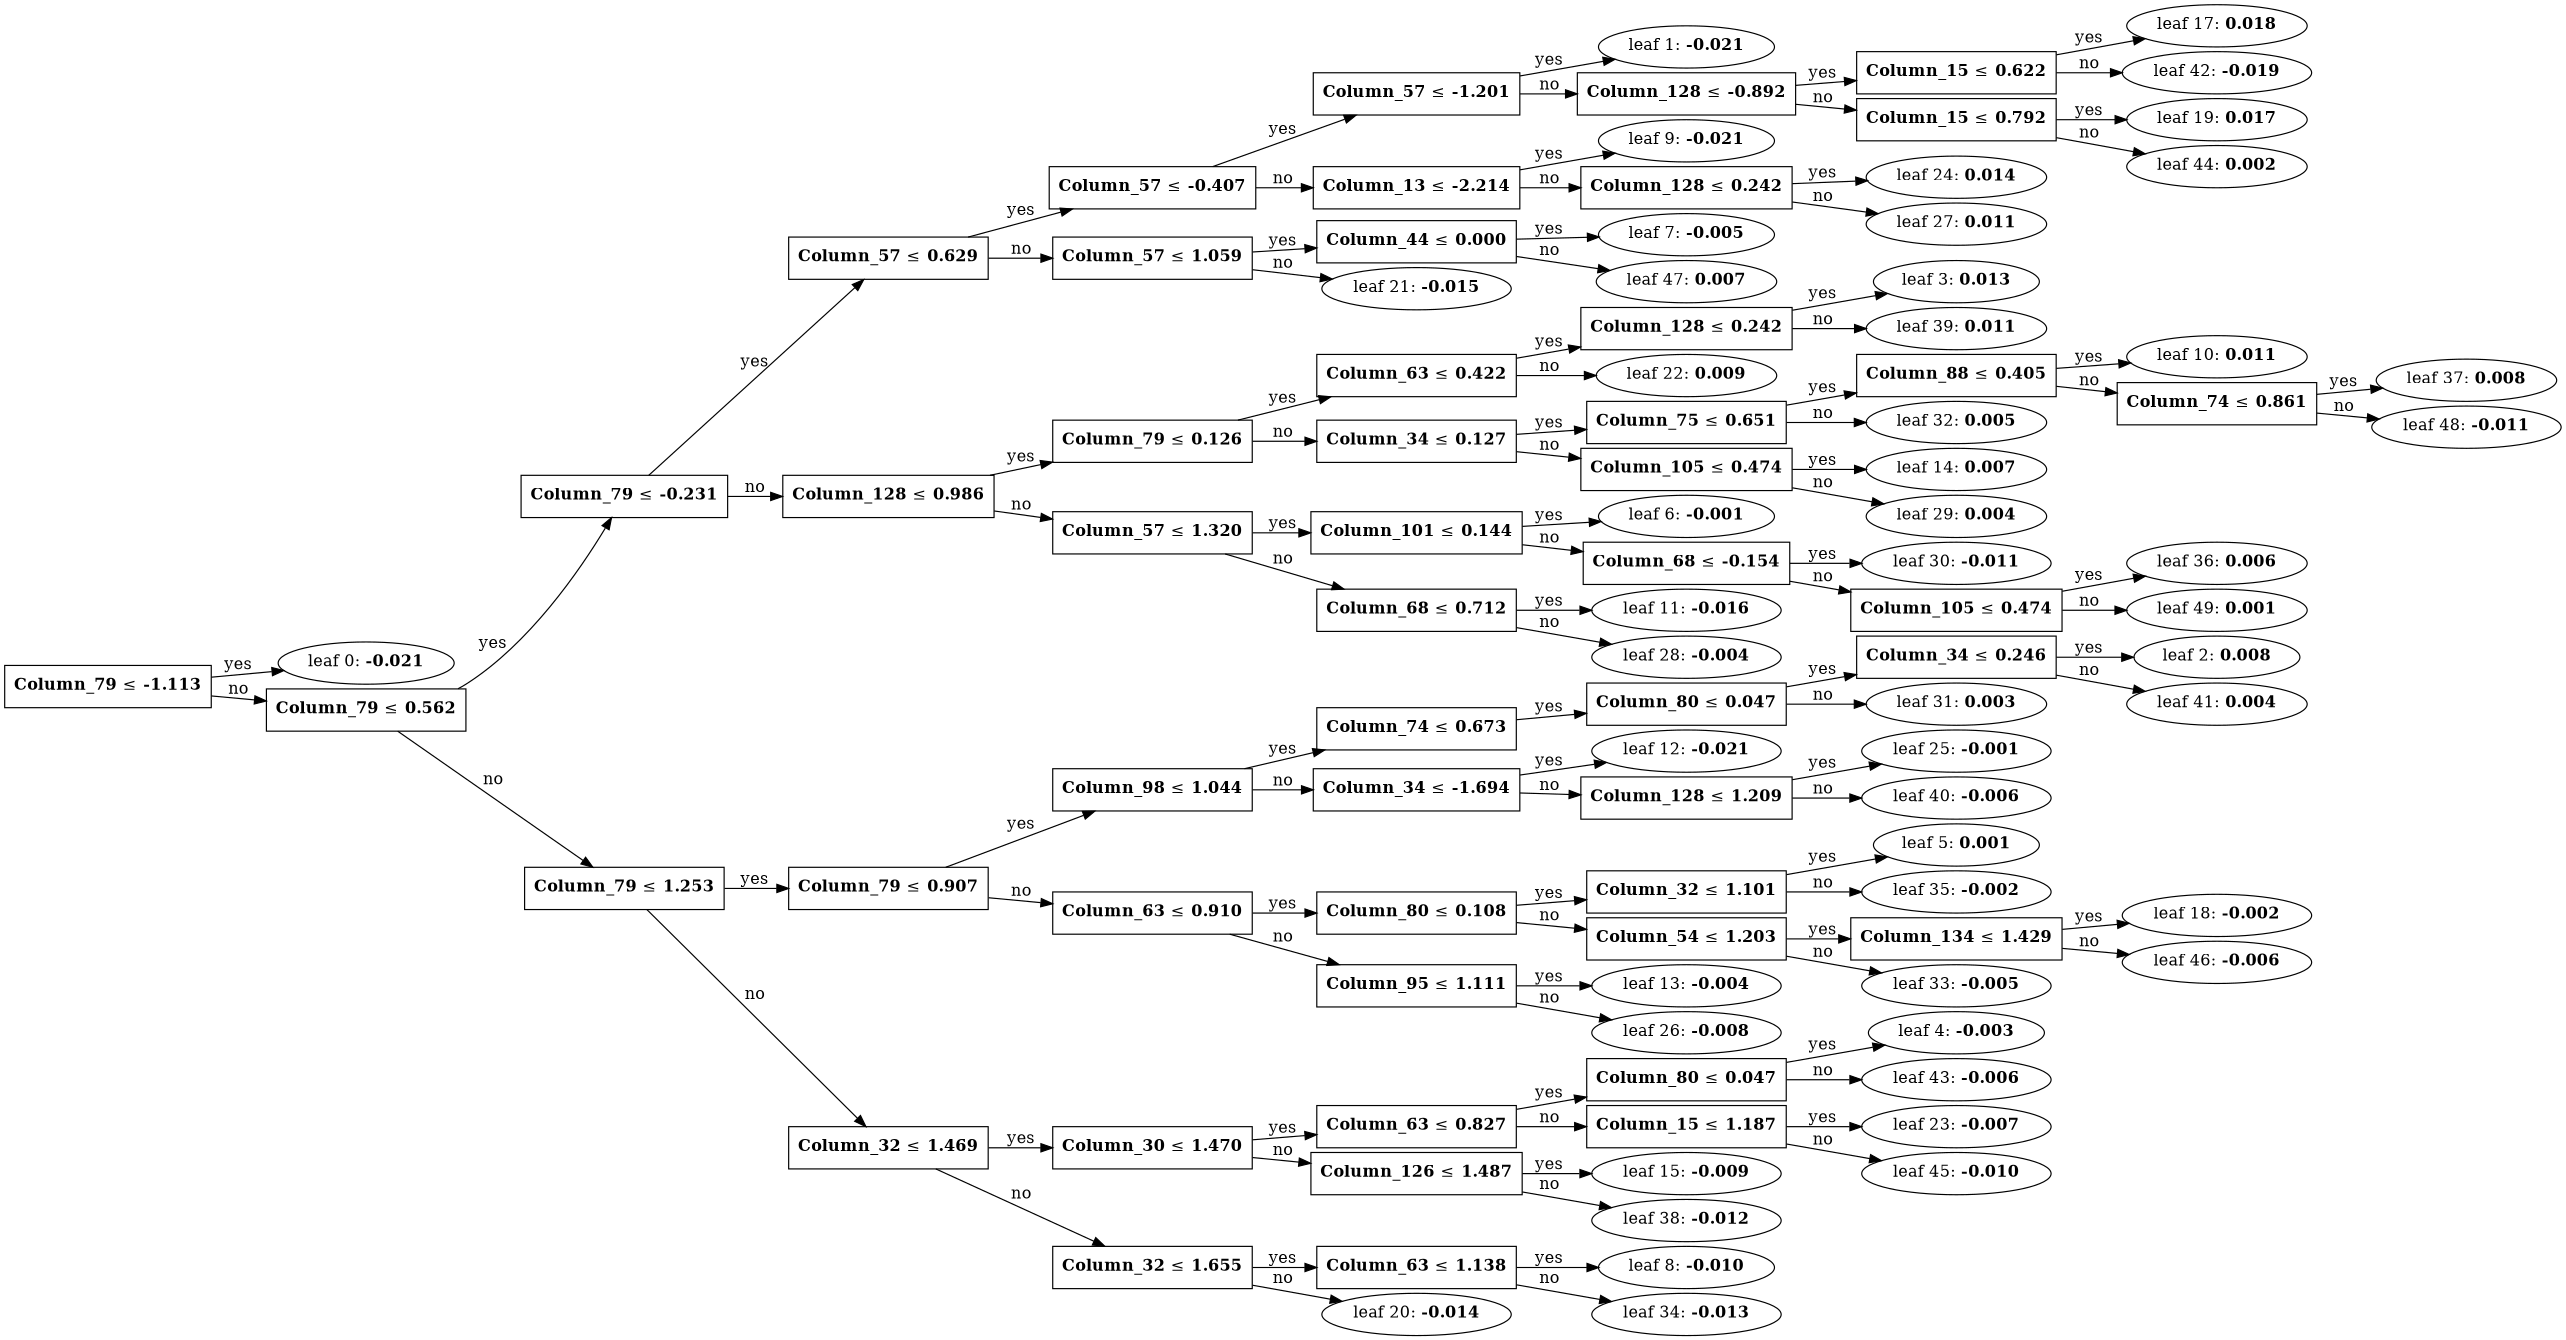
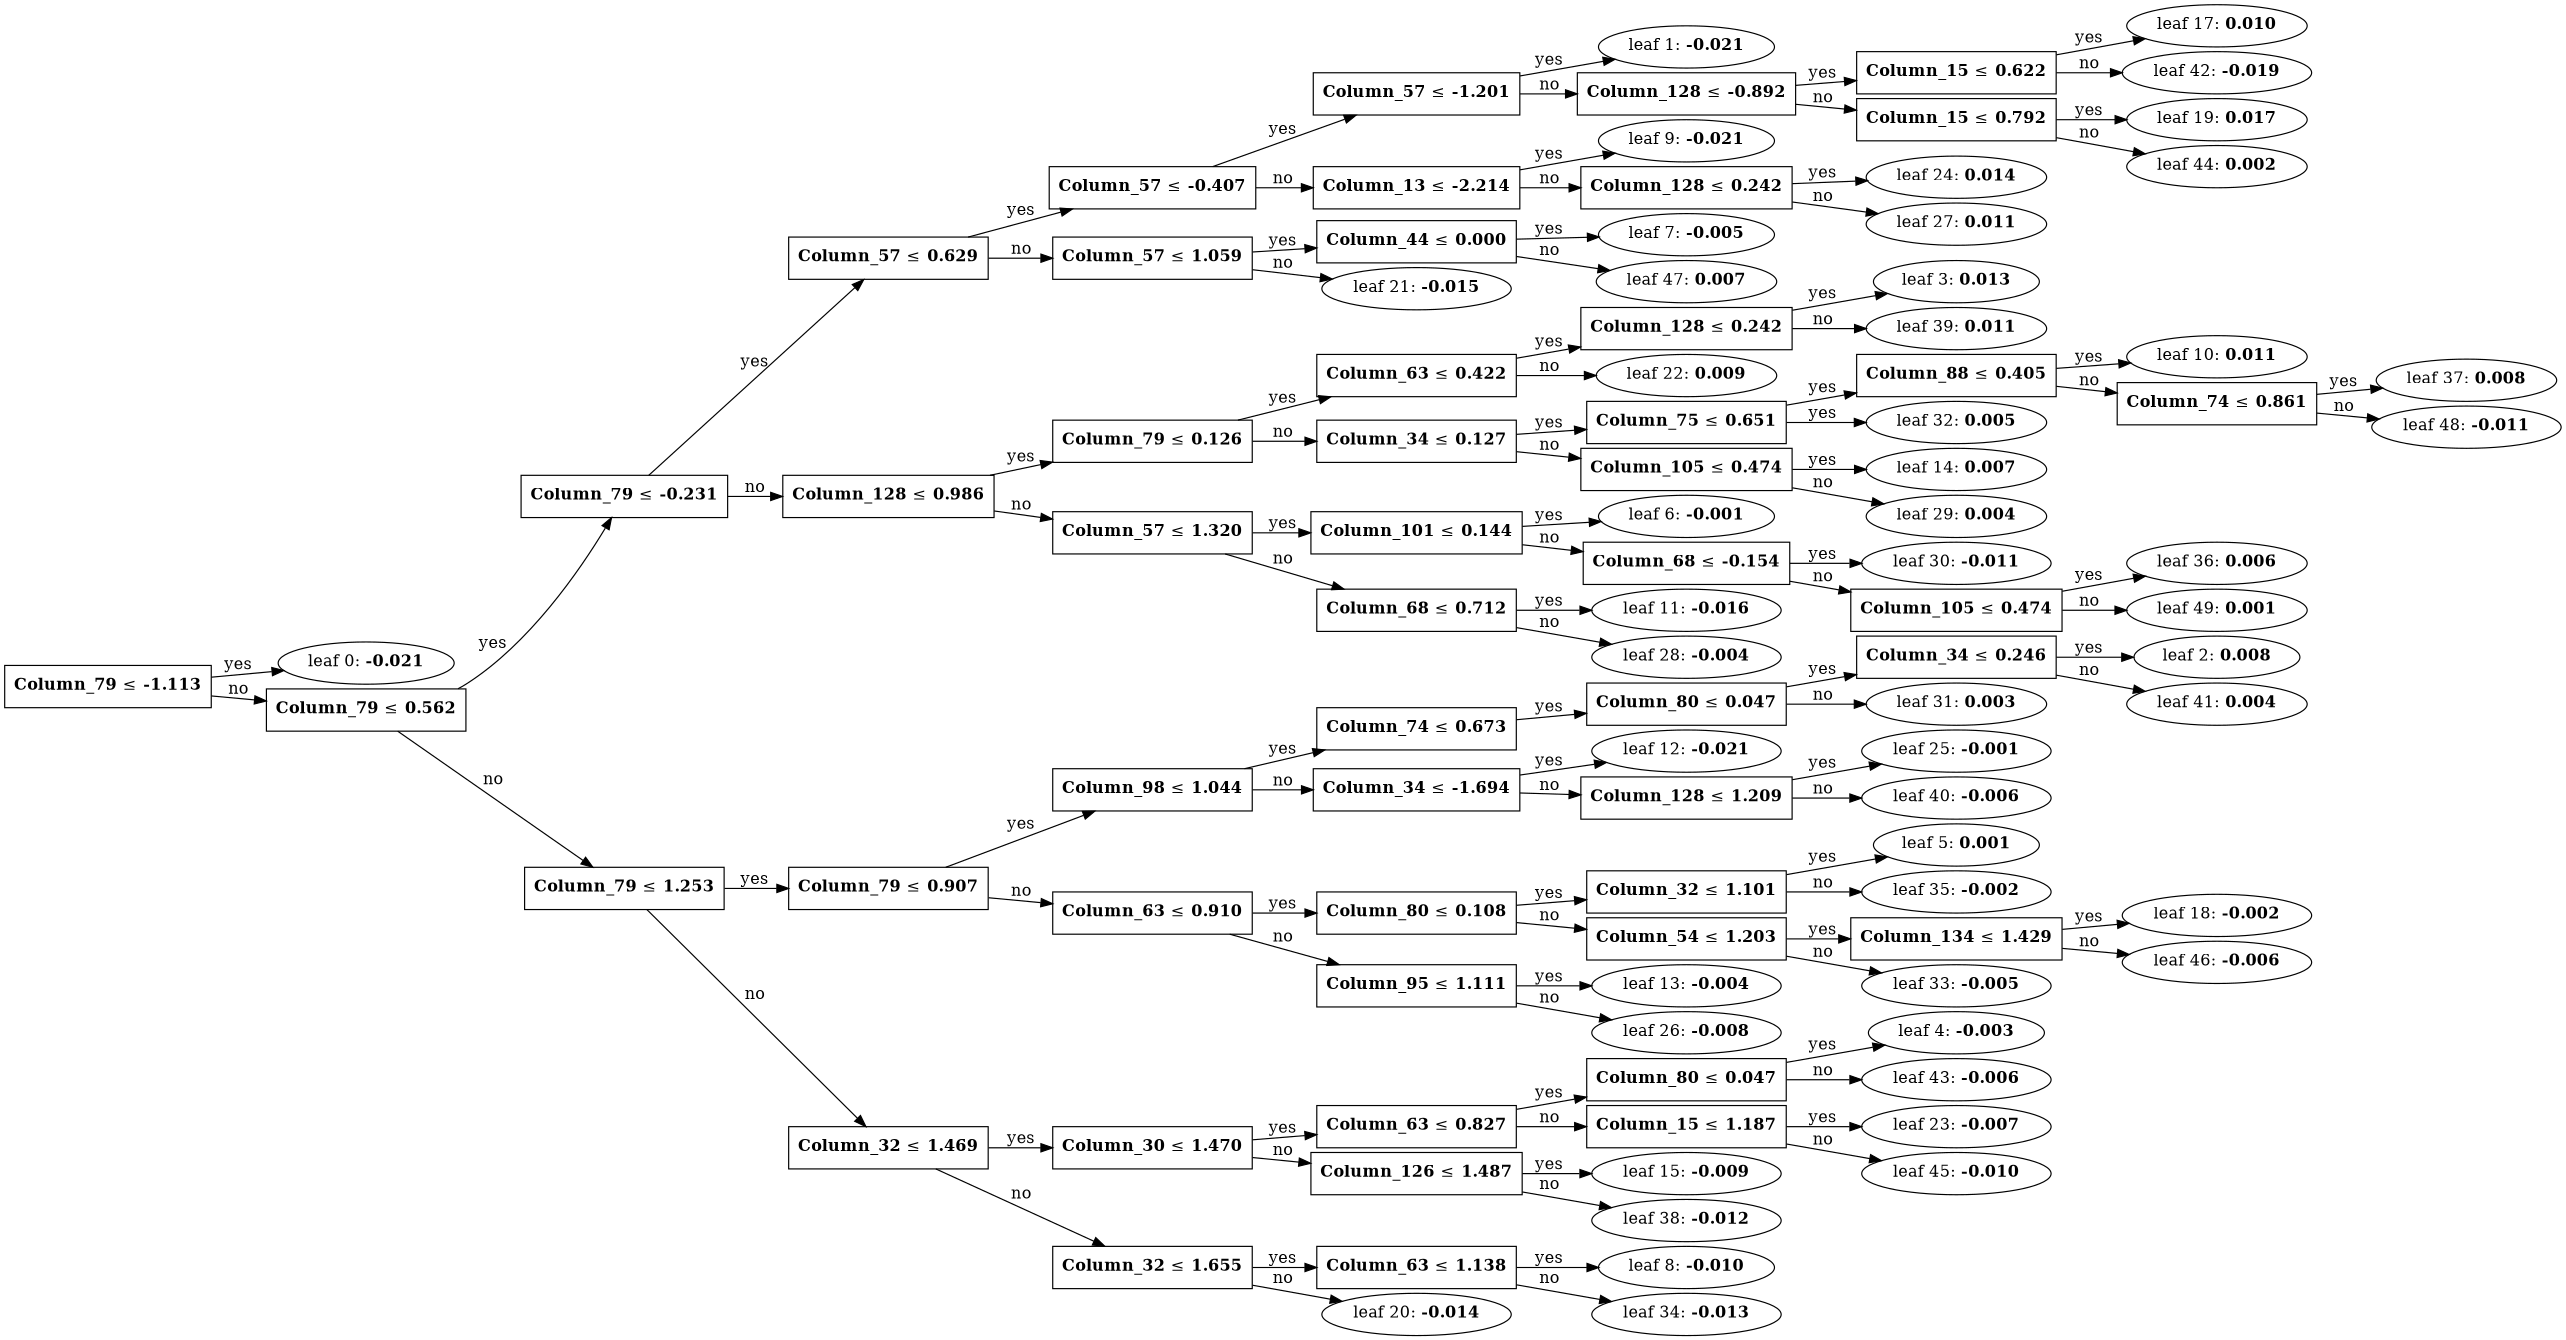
  digraph {
    nodesep=0.05
    rankdir=LR
    ranksep=0.3
    n1 [fillcolor=white label=<<B>Column_79</B> &#8804; <B>-1.113</B>> shape=rectangle]
    n2 [label=<leaf 0: <B>-0.021</B>>]
    n3 [fillcolor=white label=<<B>Column_79</B> &#8804; <B>0.562</B>> shape=rectangle]
    n4 [fillcolor=white label=<<B>Column_79</B> &#8804; <B>-0.231</B>> shape=rectangle]
    n5 [fillcolor=white label=<<B>Column_79</B> &#8804; <B>1.253</B>> shape=rectangle]
    n6 [fillcolor=white label=<<B>Column_57</B> &#8804; <B>0.629</B>> shape=rectangle]
    n7 [fillcolor=white label=<<B>Column_128</B> &#8804; <B>0.986</B>> shape=rectangle]
    n8 [fillcolor=white label=<<B>Column_79</B> &#8804; <B>0.907</B>> shape=rectangle]
    n9 [fillcolor=white label=<<B>Column_32</B> &#8804; <B>1.469</B>> shape=rectangle]
    n10 [fillcolor=white label=<<B>Column_57</B> &#8804; <B>-0.407</B>> shape=rectangle]
    n11 [fillcolor=white label=<<B>Column_57</B> &#8804; <B>1.059</B>> shape=rectangle]
    n12 [fillcolor=white label=<<B>Column_79</B> &#8804; <B>0.126</B>> shape=rectangle]
    n13 [fillcolor=white label=<<B>Column_57</B> &#8804; <B>1.320</B>> shape=rectangle]
    n14 [fillcolor=white label=<<B>Column_57</B> &#8804; <B>-1.201</B>> shape=rectangle]
    n15 [fillcolor=white label=<<B>Column_13</B> &#8804; <B>-2.214</B>> shape=rectangle]
    n16 [fillcolor=white label=<<B>Column_44</B> &#8804; <B>0.000</B>> shape=rectangle]
    n17 [label=<leaf 21: <B>-0.015</B>>]
    n18 [label=<leaf 1: <B>-0.021</B>>]
    n19 [fillcolor=white label=<<B>Column_128</B> &#8804; <B>-0.892</B>> shape=rectangle]
    n20 [label=<leaf 9: <B>-0.021</B>>]
    n21 [fillcolor=white label=<<B>Column_128</B> &#8804; <B>0.242</B>> shape=rectangle]
    n22 [fillcolor=white label=<<B>Column_15</B> &#8804; <B>0.622</B>> shape=rectangle]
    n23 [fillcolor=white label=<<B>Column_15</B> &#8804; <B>0.792</B>> shape=rectangle]
-   n24 [label=<leaf 17: <B>0.018</B>>]
+   n24 [label=<leaf 17: <B>0.010</B>>]
    n25 [label=<leaf 42: <B>-0.019</B>>]
    n26 [label=<leaf 19: <B>0.017</B>>]
    n27 [label=<leaf 44: <B>0.002</B>>]
    n28 [label=<leaf 24: <B>0.014</B>>]
    n29 [label=<leaf 27: <B>0.011</B>>]
    n30 [label=<leaf 7: <B>-0.005</B>>]
    n31 [label=<leaf 47: <B>0.007</B>>]
    n32 [fillcolor=white label=<<B>Column_63</B> &#8804; <B>0.422</B>> shape=rectangle]
    n33 [fillcolor=white label=<<B>Column_34</B> &#8804; <B>0.127</B>> shape=rectangle]
    n34 [fillcolor=white label=<<B>Column_101</B> &#8804; <B>0.144</B>> shape=rectangle]
    n35 [fillcolor=white label=<<B>Column_68</B> &#8804; <B>0.712</B>> shape=rectangle]
    n36 [fillcolor=white label=<<B>Column_128</B> &#8804; <B>0.242</B>> shape=rectangle]
    n37 [label=<leaf 22: <B>0.009</B>>]
    n38 [fillcolor=white label=<<B>Column_75</B> &#8804; <B>0.651</B>> shape=rectangle]
    n39 [fillcolor=white label=<<B>Column_105</B> &#8804; <B>0.474</B>> shape=rectangle]
    n40 [label=<leaf 3: <B>0.013</B>>]
    n41 [label=<leaf 39: <B>0.011</B>>]
    n42 [fillcolor=white label=<<B>Column_88</B> &#8804; <B>0.405</B>> shape=rectangle]
    n43 [label=<leaf 32: <B>0.005</B>>]
    n44 [label=<leaf 14: <B>0.007</B>>]
    n45 [label=<leaf 29: <B>0.004</B>>]
    n46 [label=<leaf 10: <B>0.011</B>>]
    n47 [fillcolor=white label=<<B>Column_74</B> &#8804; <B>0.861</B>> shape=rectangle]
    n48 [label=<leaf 37: <B>0.008</B>>]
    n49 [label=<leaf 48: <B>-0.011</B>>]
    n50 [label=<leaf 6: <B>-0.001</B>>]
    n51 [fillcolor=white label=<<B>Column_68</B> &#8804; <B>-0.154</B>> shape=rectangle]
    n52 [label=<leaf 11: <B>-0.016</B>>]
    n53 [label=<leaf 28: <B>-0.004</B>>]
    n54 [label=<leaf 30: <B>-0.011</B>>]
    n55 [fillcolor=white label=<<B>Column_105</B> &#8804; <B>0.474</B>> shape=rectangle]
    n56 [label=<leaf 36: <B>0.006</B>>]
    n57 [label=<leaf 49: <B>0.001</B>>]
    n58 [fillcolor=white label=<<B>Column_98</B> &#8804; <B>1.044</B>> shape=rectangle]
    n59 [fillcolor=white label=<<B>Column_63</B> &#8804; <B>0.910</B>> shape=rectangle]
    n60 [fillcolor=white label=<<B>Column_30</B> &#8804; <B>1.470</B>> shape=rectangle]
    n61 [fillcolor=white label=<<B>Column_32</B> &#8804; <B>1.655</B>> shape=rectangle]
    n62 [fillcolor=white label=<<B>Column_74</B> &#8804; <B>0.673</B>> shape=rectangle]
    n63 [fillcolor=white label=<<B>Column_34</B> &#8804; <B>-1.694</B>> shape=rectangle]
    n64 [fillcolor=white label=<<B>Column_80</B> &#8804; <B>0.108</B>> shape=rectangle]
    n65 [fillcolor=white label=<<B>Column_95</B> &#8804; <B>1.111</B>> shape=rectangle]
    n66 [fillcolor=white label=<<B>Column_80</B> &#8804; <B>0.047</B>> shape=rectangle]
    n67 [label=<leaf 12: <B>-0.021</B>>]
    n68 [fillcolor=white label=<<B>Column_128</B> &#8804; <B>1.209</B>> shape=rectangle]
    n69 [fillcolor=white label=<<B>Column_34</B> &#8804; <B>0.246</B>> shape=rectangle]
    n70 [label=<leaf 31: <B>0.003</B>>]
    n71 [label=<leaf 2: <B>0.008</B>>]
    n72 [label=<leaf 41: <B>0.004</B>>]
    n73 [label=<leaf 25: <B>-0.001</B>>]
    n74 [label=<leaf 40: <B>-0.006</B>>]
    n75 [fillcolor=white label=<<B>Column_32</B> &#8804; <B>1.101</B>> shape=rectangle]
    n76 [fillcolor=white label=<<B>Column_54</B> &#8804; <B>1.203</B>> shape=rectangle]
    n77 [label=<leaf 13: <B>-0.004</B>>]
    n78 [label=<leaf 26: <B>-0.008</B>>]
    n79 [label=<leaf 5: <B>0.001</B>>]
    n80 [label=<leaf 35: <B>-0.002</B>>]
    n81 [fillcolor=white label=<<B>Column_134</B> &#8804; <B>1.429</B>> shape=rectangle]
    n82 [label=<leaf 33: <B>-0.005</B>>]
    n83 [label=<leaf 18: <B>-0.002</B>>]
    n84 [label=<leaf 46: <B>-0.006</B>>]
    n85 [fillcolor=white label=<<B>Column_63</B> &#8804; <B>0.827</B>> shape=rectangle]
    n86 [fillcolor=white label=<<B>Column_126</B> &#8804; <B>1.487</B>> shape=rectangle]
    n87 [fillcolor=white label=<<B>Column_63</B> &#8804; <B>1.138</B>> shape=rectangle]
    n88 [label=<leaf 20: <B>-0.014</B>>]
    n89 [fillcolor=white label=<<B>Column_80</B> &#8804; <B>0.047</B>> shape=rectangle]
    n90 [fillcolor=white label=<<B>Column_15</B> &#8804; <B>1.187</B>> shape=rectangle]
    n91 [label=<leaf 15: <B>-0.009</B>>]
    n92 [label=<leaf 38: <B>-0.012</B>>]
    n93 [label=<leaf 4: <B>-0.003</B>>]
    n94 [label=<leaf 43: <B>-0.006</B>>]
    n95 [label=<leaf 23: <B>-0.007</B>>]
    n96 [label=<leaf 45: <B>-0.010</B>>]
    n97 [label=<leaf 8: <B>-0.010</B>>]
    n98 [label=<leaf 34: <B>-0.013</B>>]
    n1 -> n2 [label=yes]
    n1 -> n3 [label=no]
    n3 -> n4 [label=yes]
    n3 -> n5 [label=no]
    n4 -> n6 [label=yes]
    n4 -> n7 [label=no]
    n5 -> n8 [label=yes]
    n5 -> n9 [label=no]
    n6 -> n10 [label=yes]
    n6 -> n11 [label=no]
    n7 -> n12 [label=yes]
    n7 -> n13 [label=no]
    n8 -> n58 [label=yes]
    n8 -> n59 [label=no]
    n9 -> n60 [label=yes]
    n9 -> n61 [label=no]
    n10 -> n14 [label=yes]
    n10 -> n15 [label=no]
    n11 -> n16 [label=yes]
    n11 -> n17 [label=no]
    n12 -> n32 [label=yes]
    n12 -> n33 [label=no]
    n13 -> n34 [label=yes]
    n13 -> n35 [label=no]
    n14 -> n18 [label=yes]
    n14 -> n19 [label=no]
    n15 -> n20 [label=yes]
    n15 -> n21 [label=no]
    n16 -> n30 [label=yes]
    n16 -> n31 [label=no]
    n19 -> n22 [label=yes]
    n19 -> n23 [label=no]
    n21 -> n28 [label=yes]
    n21 -> n29 [label=no]
    n22 -> n24 [label=yes]
    n22 -> n25 [label=no]
    n23 -> n26 [label=yes]
    n23 -> n27 [label=no]
    n32 -> n36 [label=yes]
    n32 -> n37 [label=no]
    n33 -> n38 [label=yes]
    n33 -> n39 [label=no]
    n34 -> n50 [label=yes]
    n34 -> n51 [label=no]
    n35 -> n52 [label=yes]
    n35 -> n53 [label=no]
    n36 -> n40 [label=yes]
    n36 -> n41 [label=no]
    n38 -> n42 [label=yes]
-   n38 -> n43 [label=no]
+   n38 -> n43 [label=yes]
    n39 -> n44 [label=yes]
    n39 -> n45 [label=no]
    n42 -> n46 [label=yes]
    n42 -> n47 [label=no]
    n47 -> n48 [label=yes]
    n47 -> n49 [label=no]
    n51 -> n54 [label=yes]
    n51 -> n55 [label=no]
    n55 -> n56 [label=yes]
    n55 -> n57 [label=no]
    n58 -> n62 [label=yes]
    n58 -> n63 [label=no]
    n59 -> n64 [label=yes]
    n59 -> n65 [label=no]
    n60 -> n85 [label=yes]
    n60 -> n86 [label=no]
    n61 -> n87 [label=yes]
    n61 -> n88 [label=no]
    n62 -> n66 [label=yes]
    n63 -> n67 [label=yes]
    n63 -> n68 [label=no]
    n64 -> n75 [label=yes]
    n64 -> n76 [label=no]
    n65 -> n77 [label=yes]
    n65 -> n78 [label=no]
    n66 -> n69 [label=yes]
    n66 -> n70 [label=no]
    n68 -> n73 [label=yes]
    n68 -> n74 [label=no]
    n69 -> n71 [label=yes]
    n69 -> n72 [label=no]
    n75 -> n79 [label=yes]
    n75 -> n80 [label=no]
    n76 -> n81 [label=yes]
    n76 -> n82 [label=no]
    n81 -> n83 [label=yes]
    n81 -> n84 [label=no]
    n85 -> n89 [label=yes]
    n85 -> n90 [label=no]
    n86 -> n91 [label=yes]
    n86 -> n92 [label=no]
    n87 -> n97 [label=yes]
    n87 -> n98 [label=no]
    n89 -> n93 [label=yes]
    n89 -> n94 [label=no]
    n90 -> n95 [label=yes]
    n90 -> n96 [label=no]
  }
